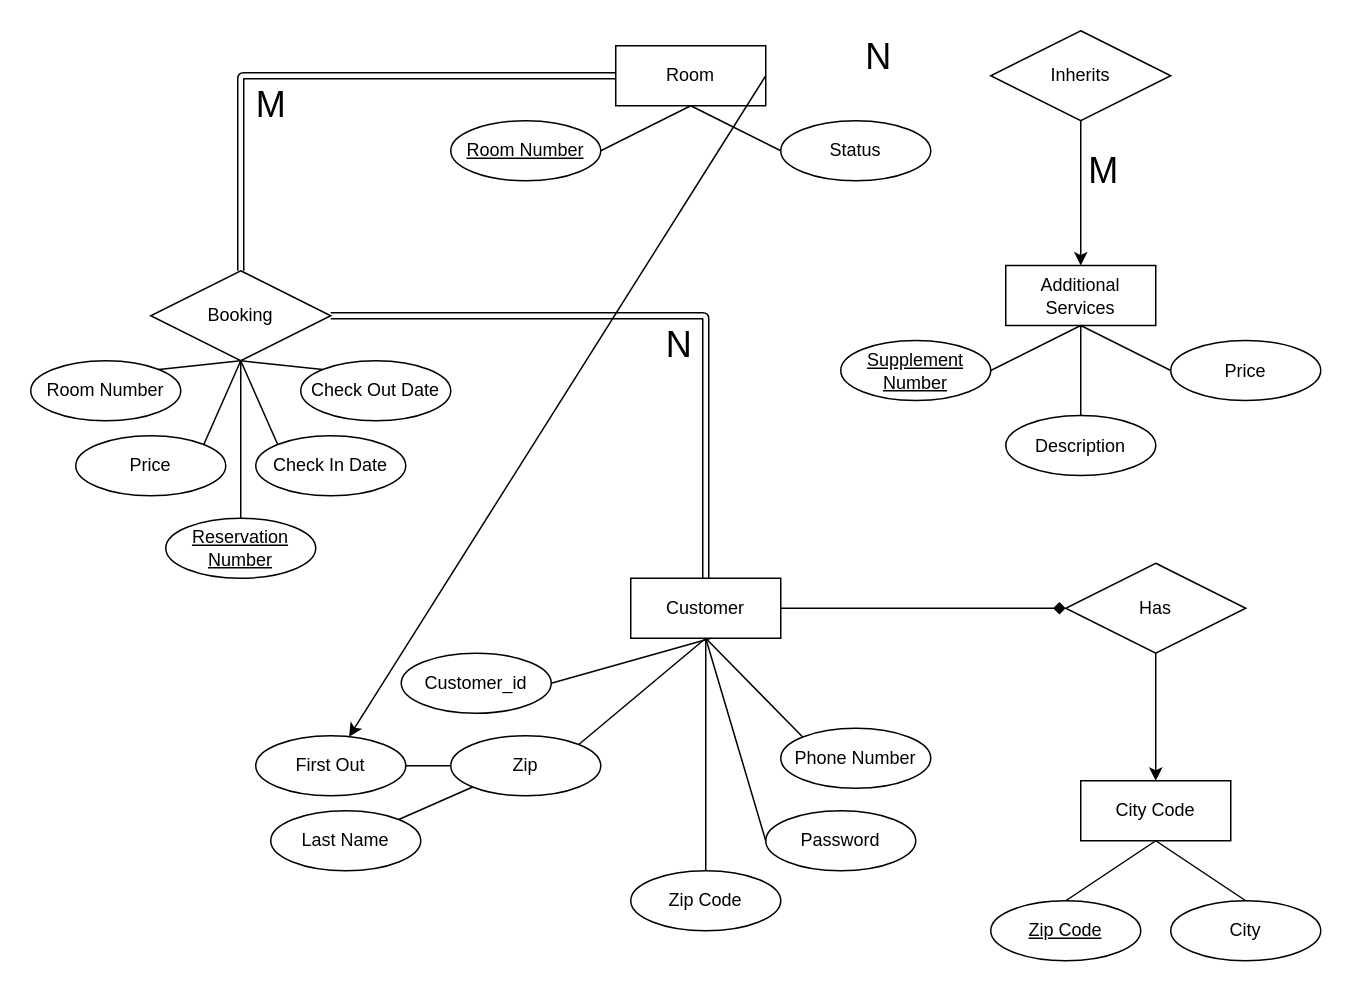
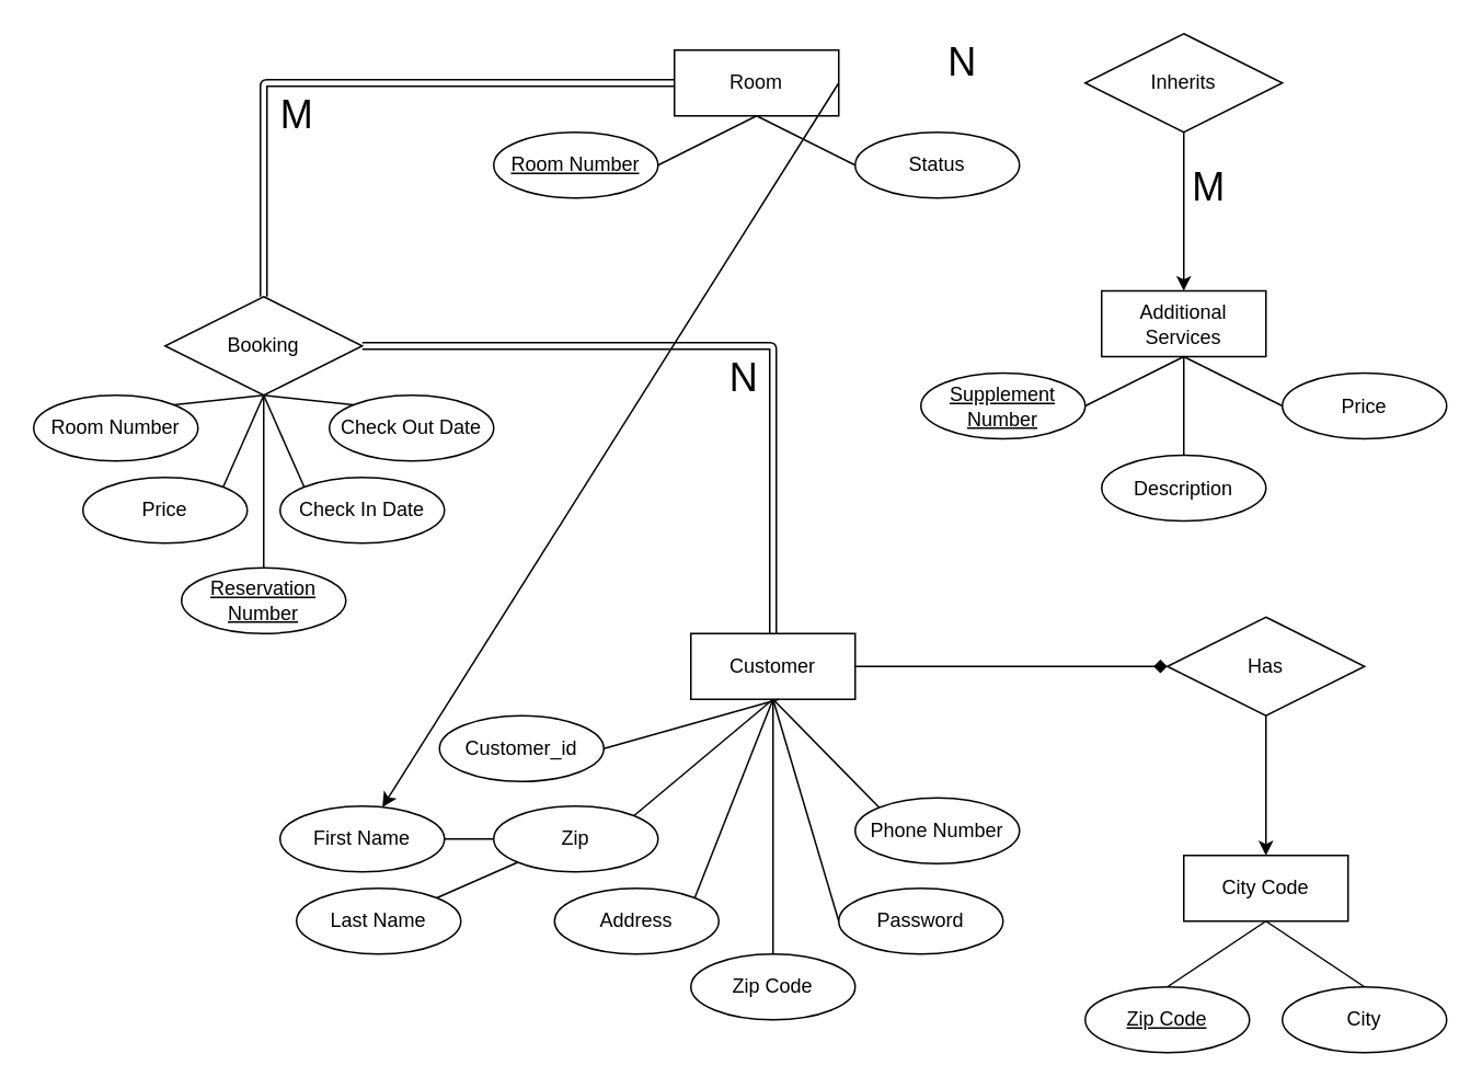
  <mxCell id="0" />
  <mxCell id="1" parent="0" />
  <mxCell id="2" value="Room" style="whiteSpace=wrap;html=1;align=center;" parent="1" vertex="1"><mxGeometry x="410" y="30" width="100" height="40" as="geometry" /></mxCell>
  <mxCell id="3" value="&lt;u&gt;Room Number&lt;/u&gt;" style="ellipse;whiteSpace=wrap;html=1;align=center;" parent="1" vertex="1"><mxGeometry x="300" y="80" width="100" height="40" as="geometry" /></mxCell>
  <mxCell id="4" value="Status" style="ellipse;whiteSpace=wrap;html=1;align=center;" parent="1" vertex="1"><mxGeometry x="520" y="80" width="100" height="40" as="geometry" /></mxCell>
  <mxCell id="5" value="Room Number" style="ellipse;whiteSpace=wrap;html=1;align=center;" parent="1" vertex="1"><mxGeometry x="20" y="240" width="100" height="40" as="geometry" /></mxCell>
  <mxCell id="6" value="" style="endArrow=none;html=1;entryX=0.5;entryY=1;entryDx=0;entryDy=0;exitX=1;exitY=0;exitDx=0;exitDy=0;" parent="1" source="5" target="36" edge="1"><mxGeometry width="50" height="50" relative="1" as="geometry"><mxPoint x="20" y="270" as="sourcePoint" /><mxPoint x="170" y="250" as="targetPoint" /></mxGeometry></mxCell>
  <mxCell id="7" value="Price" style="ellipse;whiteSpace=wrap;html=1;align=center;" parent="1" vertex="1"><mxGeometry x="50" y="290" width="100" height="40" as="geometry" /></mxCell>
  <mxCell id="8" value="" style="endArrow=none;html=1;exitX=1;exitY=0;exitDx=0;exitDy=0;entryX=0.5;entryY=1;entryDx=0;entryDy=0;" parent="1" source="7" target="36" edge="1"><mxGeometry width="50" height="50" relative="1" as="geometry"><mxPoint x="240" y="320" as="sourcePoint" /><mxPoint x="170" y="250" as="targetPoint" /></mxGeometry></mxCell>
  <mxCell id="9" value="Check In Date" style="ellipse;whiteSpace=wrap;html=1;align=center;" parent="1" vertex="1"><mxGeometry x="170" y="290" width="100" height="40" as="geometry" /></mxCell>
  <mxCell id="10" value="Check Out Date" style="ellipse;whiteSpace=wrap;html=1;align=center;" parent="1" vertex="1"><mxGeometry x="200" y="240" width="100" height="40" as="geometry" /></mxCell>
  <mxCell id="11" value="" style="endArrow=none;html=1;rounded=0;exitX=0;exitY=0;exitDx=0;exitDy=0;entryX=0.5;entryY=1;entryDx=0;entryDy=0;" parent="1" source="10" target="36" edge="1"><mxGeometry relative="1" as="geometry"><mxPoint x="250" y="190" as="sourcePoint" /><mxPoint x="170" y="250" as="targetPoint" /></mxGeometry></mxCell>
  <mxCell id="12" value="" style="endArrow=none;html=1;exitX=0;exitY=0;exitDx=0;exitDy=0;entryX=0.5;entryY=1;entryDx=0;entryDy=0;" parent="1" source="9" target="36" edge="1"><mxGeometry width="50" height="50" relative="1" as="geometry"><mxPoint x="240" y="240" as="sourcePoint" /><mxPoint x="170" y="250" as="targetPoint" /></mxGeometry></mxCell>
  <mxCell id="13" value="Customer" style="whiteSpace=wrap;html=1;align=center;" parent="1" vertex="1"><mxGeometry x="420" y="385" width="100" height="40" as="geometry" /></mxCell>
  <mxCell id="14" value="Phone Number" style="ellipse;whiteSpace=wrap;html=1;align=center;" parent="1" vertex="1"><mxGeometry x="520" y="485" width="100" height="40" as="geometry" /></mxCell>
  <mxCell id="15" value="Zip" style="ellipse;whiteSpace=wrap;html=1;align=center;" parent="1" vertex="1"><mxGeometry x="300" y="490" width="100" height="40" as="geometry" /></mxCell>
+ <mxCell id="16" value="Address" style="ellipse;whiteSpace=wrap;html=1;align=center;" parent="1" vertex="1"><mxGeometry x="337" y="540" width="100" height="40" as="geometry" /></mxCell>
  <mxCell id="17" value="Zip Code" style="ellipse;whiteSpace=wrap;html=1;align=center;" parent="1" vertex="1"><mxGeometry x="420" y="580" width="100" height="40" as="geometry" /></mxCell>
  <mxCell id="18" value="" style="endArrow=none;html=1;exitX=0.5;exitY=0;exitDx=0;exitDy=0;entryX=0.5;entryY=1;entryDx=0;entryDy=0;" parent="1" source="17" target="13" edge="1"><mxGeometry width="50" height="50" relative="1" as="geometry"><mxPoint x="473.6" y="525" as="sourcePoint" /><mxPoint x="523.6" y="475" as="targetPoint" /></mxGeometry></mxCell>
+ <mxCell id="19" value="" style="endArrow=none;html=1;exitX=1;exitY=0;exitDx=0;exitDy=0;entryX=0.5;entryY=1;entryDx=0;entryDy=0;" parent="1" source="16" target="13" edge="1"><mxGeometry width="50" height="50" relative="1" as="geometry"><mxPoint x="333.6" y="395" as="sourcePoint" /><mxPoint x="383.6" y="345" as="targetPoint" /></mxGeometry></mxCell>
  <mxCell id="20" value="" style="endArrow=none;html=1;exitX=0;exitY=0;exitDx=0;exitDy=0;entryX=0.5;entryY=1;entryDx=0;entryDy=0;" parent="1" source="14" target="13" edge="1"><mxGeometry width="50" height="50" relative="1" as="geometry"><mxPoint x="503.6" y="485" as="sourcePoint" /><mxPoint x="553.6" y="435" as="targetPoint" /></mxGeometry></mxCell>
  <mxCell id="21" value="" style="endArrow=none;html=1;exitX=1;exitY=0;exitDx=0;exitDy=0;entryX=0.5;entryY=1;entryDx=0;entryDy=0;" parent="1" source="15" target="13" edge="1"><mxGeometry width="50" height="50" relative="1" as="geometry"><mxPoint x="403.6" y="475" as="sourcePoint" /><mxPoint x="453.6" y="425" as="targetPoint" /></mxGeometry></mxCell>
  <mxCell id="22" value="" style="endArrow=none;html=1;entryX=0.5;entryY=1;entryDx=0;entryDy=0;exitX=1;exitY=0.5;exitDx=0;exitDy=0;" parent="1" source="3" target="2" edge="1"><mxGeometry width="50" height="50" relative="1" as="geometry"><mxPoint x="370" y="190" as="sourcePoint" /><mxPoint x="420" y="140" as="targetPoint" /></mxGeometry></mxCell>
  <mxCell id="23" value="" style="endArrow=none;html=1;exitX=0;exitY=0.5;exitDx=0;exitDy=0;entryX=0.5;entryY=1;entryDx=0;entryDy=0;" parent="1" source="4" target="2" edge="1"><mxGeometry width="50" height="50" relative="1" as="geometry"><mxPoint x="530" y="70" as="sourcePoint" /><mxPoint x="580" y="20" as="targetPoint" /></mxGeometry></mxCell>
  <mxCell id="24" value="Additional Services" style="whiteSpace=wrap;html=1;align=center;" parent="1" vertex="1"><mxGeometry x="670" y="176.5" width="100" height="40" as="geometry" /></mxCell>
  <mxCell id="25" value="&lt;u&gt;Supplement Number&lt;/u&gt;" style="ellipse;whiteSpace=wrap;html=1;align=center;" parent="1" vertex="1"><mxGeometry x="560" y="226.5" width="100" height="40" as="geometry" /></mxCell>
  <mxCell id="26" value="Description" style="ellipse;whiteSpace=wrap;html=1;align=center;" parent="1" vertex="1"><mxGeometry x="670" y="276.5" width="100" height="40" as="geometry" /></mxCell>
  <mxCell id="27" value="Price" style="ellipse;whiteSpace=wrap;html=1;align=center;" parent="1" vertex="1"><mxGeometry x="780" y="226.5" width="100" height="40" as="geometry" /></mxCell>
  <mxCell id="28" value="" style="endArrow=none;html=1;fontFamily=Helvetica;fontSize=11;fontColor=#000000;align=center;strokeColor=#000000;" parent="1" source="26" target="24" edge="1"><mxGeometry width="50" height="50" relative="1" as="geometry"><mxPoint x="610" y="346.5" as="sourcePoint" /><mxPoint x="660" y="296.5" as="targetPoint" /></mxGeometry></mxCell>
  <mxCell id="29" value="" style="endArrow=none;html=1;entryX=0.5;entryY=1;entryDx=0;entryDy=0;exitX=1;exitY=0.5;exitDx=0;exitDy=0;" parent="1" source="25" target="24" edge="1"><mxGeometry width="50" height="50" relative="1" as="geometry"><mxPoint x="630" y="336.5" as="sourcePoint" /><mxPoint x="680" y="286.5" as="targetPoint" /></mxGeometry></mxCell>
  <mxCell id="30" value="" style="endArrow=none;html=1;exitX=0;exitY=0.5;exitDx=0;exitDy=0;entryX=0.5;entryY=1;entryDx=0;entryDy=0;" parent="1" source="27" target="24" edge="1"><mxGeometry width="50" height="50" relative="1" as="geometry"><mxPoint x="790" y="216.5" as="sourcePoint" /><mxPoint x="840" y="166.5" as="targetPoint" /></mxGeometry></mxCell>
  <mxCell id="31" value="" style="endArrow=classic;html=1;exitX=1;exitY=0.5;exitDx=0;exitDy=0;" parent="1" source="2" target="39" edge="1"><mxGeometry width="50" height="50" relative="1" as="geometry"><mxPoint x="580" y="-10" as="sourcePoint" /><mxPoint x="630" y="-60" as="targetPoint" /></mxGeometry></mxCell>
  <mxCell id="32" value="Inherits" style="shape=rhombus;perimeter=rhombusPerimeter;whiteSpace=wrap;html=1;align=center;" parent="1" vertex="1"><mxGeometry x="660" y="20" width="120" height="60" as="geometry" /></mxCell>
  <mxCell id="33" value="" style="endArrow=classic;html=1;exitX=0.5;exitY=1;exitDx=0;exitDy=0;entryX=0.5;entryY=0;entryDx=0;entryDy=0;" parent="1" source="32" target="24" edge="1"><mxGeometry width="50" height="50" relative="1" as="geometry"><mxPoint x="720" y="150" as="sourcePoint" /><mxPoint x="770" y="100" as="targetPoint" /></mxGeometry></mxCell>
  <mxCell id="34" value="&lt;span style=&quot;font-size: 24px&quot;&gt;N&lt;/span&gt;" style="text;html=1;align=center;verticalAlign=middle;resizable=0;points=[];autosize=1;" parent="1" vertex="1"><mxGeometry x="570" y="28" width="30" height="20" as="geometry" /></mxCell>
  <mxCell id="35" value="&lt;span style=&quot;font-size: 24px&quot;&gt;M&lt;/span&gt;" style="text;html=1;align=center;verticalAlign=middle;resizable=0;points=[];autosize=1;" parent="1" vertex="1"><mxGeometry x="715" y="103.5" width="40" height="20" as="geometry" /></mxCell>
  <mxCell id="36" value="Booking" style="shape=rhombus;perimeter=rhombusPerimeter;whiteSpace=wrap;html=1;align=center;" parent="1" vertex="1"><mxGeometry x="100" y="180" width="120" height="60" as="geometry" /></mxCell>
  <mxCell id="37" value="&lt;span style=&quot;font-size: 24px&quot;&gt;M&lt;/span&gt;" style="text;html=1;align=center;verticalAlign=middle;resizable=0;points=[];autosize=1;" parent="1" vertex="1"><mxGeometry x="160" y="60" width="40" height="20" as="geometry" /></mxCell>
  <mxCell id="38" value="&lt;font style=&quot;font-size: 24px&quot;&gt;N&lt;/font&gt;" style="text;html=1;align=center;verticalAlign=middle;resizable=0;points=[];autosize=1;" parent="1" vertex="1"><mxGeometry x="437" y="220" width="30" height="20" as="geometry" /></mxCell>
- <mxCell id="39" value="First Out" style="ellipse;whiteSpace=wrap;html=1;align=center;" parent="1" vertex="1"><mxGeometry x="170" y="490" width="100" height="40" as="geometry" /></mxCell>
+ <mxCell id="39" value="First Name" style="ellipse;whiteSpace=wrap;html=1;align=center;" parent="1" vertex="1"><mxGeometry x="170" y="490" width="100" height="40" as="geometry" /></mxCell>
  <mxCell id="40" value="Last Name" style="ellipse;whiteSpace=wrap;html=1;align=center;" parent="1" vertex="1"><mxGeometry x="180" y="540" width="100" height="40" as="geometry" /></mxCell>
  <mxCell id="41" value="" style="endArrow=none;html=1;entryX=0;entryY=0.5;entryDx=0;entryDy=0;exitX=1;exitY=0.5;exitDx=0;exitDy=0;" parent="1" source="39" target="15" edge="1"><mxGeometry width="50" height="50" relative="1" as="geometry"><mxPoint x="283.6" y="495" as="sourcePoint" /><mxPoint x="203.6" y="445" as="targetPoint" /></mxGeometry></mxCell>
  <mxCell id="42" value="" style="endArrow=none;html=1;entryX=0;entryY=1;entryDx=0;entryDy=0;exitX=1;exitY=0;exitDx=0;exitDy=0;" parent="1" source="40" target="15" edge="1"><mxGeometry width="50" height="50" relative="1" as="geometry"><mxPoint x="260" y="529.32" as="sourcePoint" /><mxPoint x="153.6" y="545" as="targetPoint" /></mxGeometry></mxCell>
  <mxCell id="43" value="" style="shape=link;html=1;entryX=0;entryY=0.5;entryDx=0;entryDy=0;exitX=0.5;exitY=0;exitDx=0;exitDy=0;" parent="1" source="36" target="2" edge="1"><mxGeometry width="50" height="50" relative="1" as="geometry"><mxPoint x="150" y="50" as="sourcePoint" /><mxPoint x="200" y="0" as="targetPoint" /><Array as="points"><mxPoint x="160" y="50" /></Array></mxGeometry></mxCell>
  <mxCell id="44" value="" style="shape=link;html=1;exitX=1;exitY=0.5;exitDx=0;exitDy=0;entryX=0.5;entryY=0;entryDx=0;entryDy=0;" parent="1" source="36" target="13" edge="1"><mxGeometry width="50" height="50" relative="1" as="geometry"><mxPoint x="320" y="210" as="sourcePoint" /><mxPoint x="470" y="210" as="targetPoint" /><Array as="points"><mxPoint x="470" y="210" /></Array></mxGeometry></mxCell>
  <mxCell id="45" value="Reservation Number" style="ellipse;whiteSpace=wrap;html=1;align=center;fontStyle=4;" parent="1" vertex="1"><mxGeometry x="110" y="345" width="100" height="40" as="geometry" /></mxCell>
  <mxCell id="46" value="" style="endArrow=none;html=1;entryX=0.5;entryY=1;entryDx=0;entryDy=0;exitX=0.5;exitY=0;exitDx=0;exitDy=0;" parent="1" source="45" target="36" edge="1"><mxGeometry width="50" height="50" relative="1" as="geometry"><mxPoint x="30" y="400" as="sourcePoint" /><mxPoint x="80" y="350" as="targetPoint" /></mxGeometry></mxCell>
  <mxCell id="47" value="Customer_id" style="ellipse;whiteSpace=wrap;html=1;align=center;" parent="1" vertex="1"><mxGeometry x="267" y="435" width="100" height="40" as="geometry" /></mxCell>
  <mxCell id="48" value="" style="endArrow=none;html=1;exitX=1;exitY=0.5;exitDx=0;exitDy=0;" parent="1" source="47" edge="1"><mxGeometry width="50" height="50" relative="1" as="geometry"><mxPoint x="353.6" y="440" as="sourcePoint" /><mxPoint x="473.6" y="425" as="targetPoint" /></mxGeometry></mxCell>
  <mxCell id="49" value="Password" style="ellipse;whiteSpace=wrap;html=1;align=center;" parent="1" vertex="1"><mxGeometry x="510" y="540" width="100" height="40" as="geometry" /></mxCell>
  <mxCell id="50" value="" style="endArrow=none;html=1;exitX=0;exitY=0.5;exitDx=0;exitDy=0;entryX=0.5;entryY=1;entryDx=0;entryDy=0;" parent="1" source="49" target="13" edge="1"><mxGeometry width="50" height="50" relative="1" as="geometry"><mxPoint x="633.6" y="355" as="sourcePoint" /><mxPoint x="683.6" y="305" as="targetPoint" /></mxGeometry></mxCell>
  <mxCell id="51" value="City" style="ellipse;whiteSpace=wrap;html=1;align=center;" vertex="1" parent="1"><mxGeometry x="780" y="600" width="100" height="40" as="geometry" /></mxCell>
  <mxCell id="52" value="City Code" style="whiteSpace=wrap;html=1;align=center;" vertex="1" parent="1"><mxGeometry x="720" y="520" width="100" height="40" as="geometry" /></mxCell>
  <mxCell id="53" value="&lt;u&gt;Zip Code&lt;/u&gt;" style="ellipse;whiteSpace=wrap;html=1;align=center;" vertex="1" parent="1"><mxGeometry x="660" y="600" width="100" height="40" as="geometry" /></mxCell>
  <mxCell id="54" value="" style="endArrow=none;html=1;entryX=0.5;entryY=1;entryDx=0;entryDy=0;exitX=0.5;exitY=0;exitDx=0;exitDy=0;" edge="1" parent="1" source="53" target="52"><mxGeometry width="50" height="50" relative="1" as="geometry"><mxPoint x="660" y="610" as="sourcePoint" /><mxPoint x="710" y="560" as="targetPoint" /></mxGeometry></mxCell>
  <mxCell id="55" value="" style="endArrow=none;html=1;exitX=0.5;exitY=1;exitDx=0;exitDy=0;entryX=0.5;entryY=0;entryDx=0;entryDy=0;" edge="1" parent="1" source="52" target="51"><mxGeometry width="50" height="50" relative="1" as="geometry"><mxPoint x="870" y="600" as="sourcePoint" /><mxPoint x="920" y="550" as="targetPoint" /></mxGeometry></mxCell>
  <mxCell id="56" value="Has" style="shape=rhombus;perimeter=rhombusPerimeter;whiteSpace=wrap;html=1;align=center;" vertex="1" parent="1"><mxGeometry x="710" y="375" width="120" height="60" as="geometry" /></mxCell>
  <mxCell id="57" value="" style="endArrow=diamond;html=1;exitX=1;exitY=0.5;exitDx=0;exitDy=0;entryX=0;entryY=0.5;entryDx=0;entryDy=0;" edge="1" parent="1" source="13" target="56"><mxGeometry width="50" height="50" relative="1" as="geometry"><mxPoint x="590" y="390" as="sourcePoint" /><mxPoint x="640" y="340" as="targetPoint" /></mxGeometry></mxCell>
  <mxCell id="58" value="" style="endArrow=classic;html=1;exitX=0.5;exitY=1;exitDx=0;exitDy=0;entryX=0.5;entryY=0;entryDx=0;entryDy=0;" edge="1" parent="1" source="56" target="52"><mxGeometry width="50" height="50" relative="1" as="geometry"><mxPoint x="740" y="530" as="sourcePoint" /><mxPoint x="790" y="480" as="targetPoint" /></mxGeometry></mxCell>
